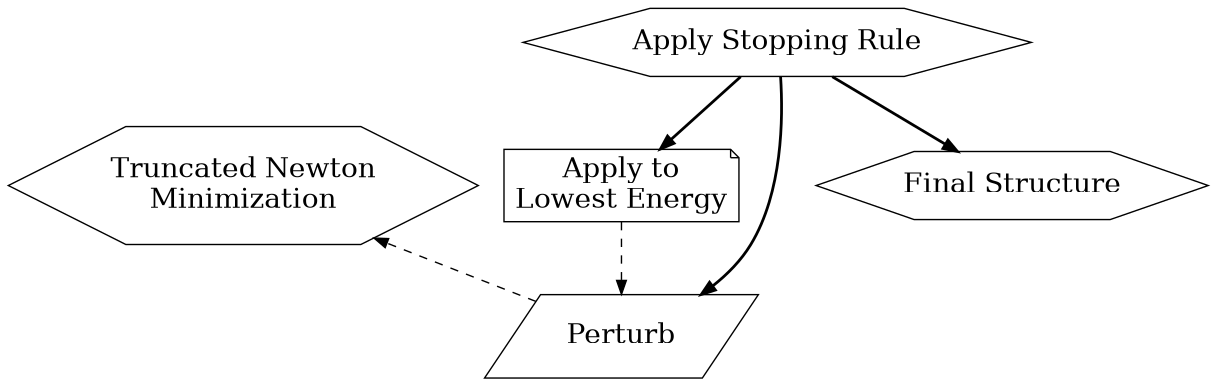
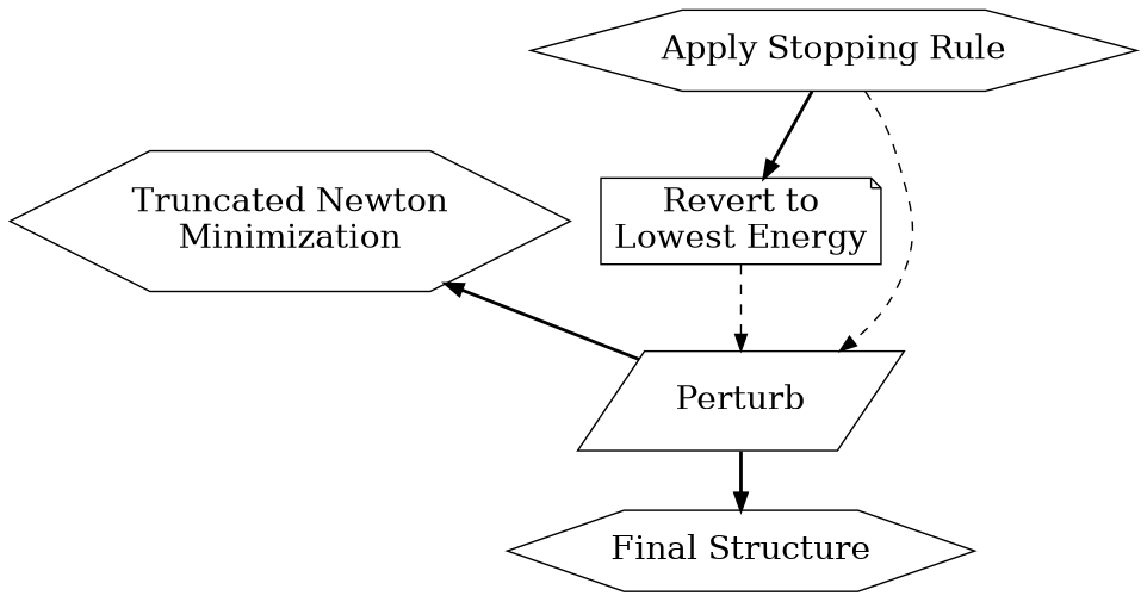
  digraph {
    rankdir=TB
    node [fontsize=20 shape=hexagon]
    edge [style=bold]
    n1 [label="Truncated Newton\nMinimization"]
-   n2 [label="Apply to\nLowest Energy" shape=note]
+   n2 [label="Revert to\nLowest Energy" shape=note]
    n3 [label=Perturb shape=parallelogram]
    n4 [label="Apply Stopping Rule"]
    n5 [label="Final Structure"]
    subgraph sub_1 {
      rank=same
      n1
      n2
    }
    n2 -> n3 [style=dashed]
-   n3 -> n1 [style=dashed]
+   n3 -> n1
    n4 -> n2
-   n4 -> n3
-   n4 -> n5
+   n4 -> n3 [style=dashed]
+   n3 -> n5
  }
